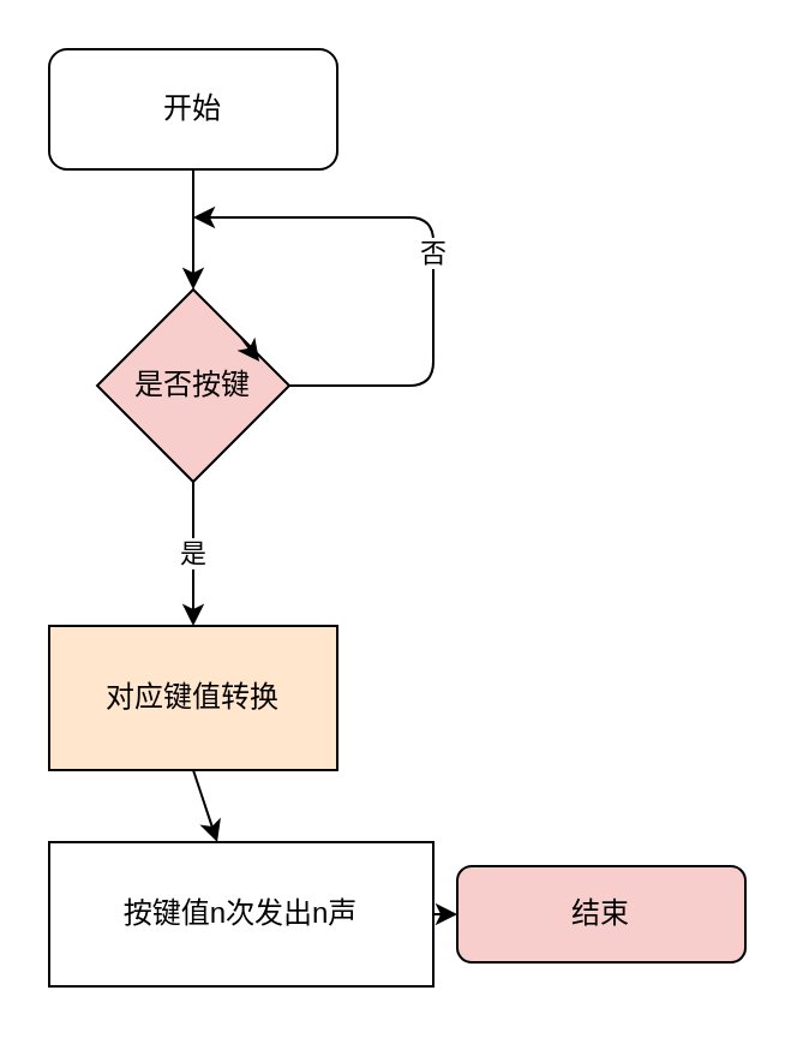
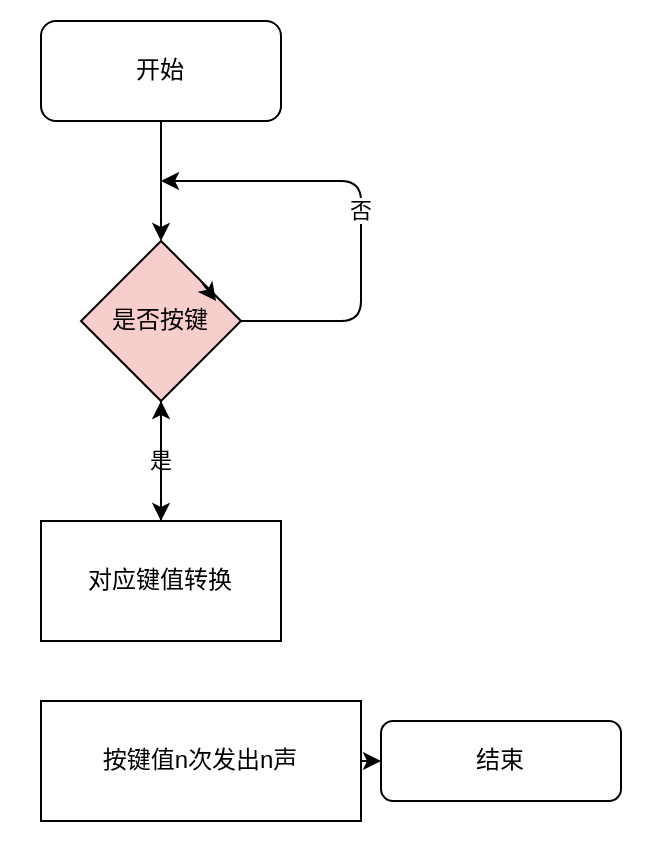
  <mxCell id="0" />
  <mxCell id="1" parent="0" />
  <mxCell id="2" style="edgeStyle=none;html=1;exitX=0.5;exitY=1;exitDx=0;exitDy=0;" edge="1" parent="1" source="3" target="5"><mxGeometry relative="1" as="geometry" /></mxCell>
- <mxCell id="3" value="开始" style="rounded=1;whiteSpace=wrap;html=1;" vertex="1" parent="1"><mxGeometry x="20" y="20" width="120" height="50" as="geometry" /></mxCell>
+ <mxCell id="3" value="开始" style="rounded=1;whiteSpace=wrap;html=1;" vertex="1" parent="1"><mxGeometry x="20" y="10" width="120" height="50" as="geometry" /></mxCell>
  <mxCell id="4" value="是" style="edgeStyle=none;html=1;exitX=0.5;exitY=1;exitDx=0;exitDy=0;" edge="1" parent="1" source="5"><mxGeometry relative="1" as="geometry"><mxPoint x="80" y="260" as="targetPoint" /></mxGeometry></mxCell>
  <mxCell id="5" value="是否按键" style="rhombus;whiteSpace=wrap;html=1;fillColor=#f8cecc;" vertex="1" parent="1"><mxGeometry x="40" y="120" width="80" height="80" as="geometry" /></mxCell>
  <mxCell id="6" style="edgeStyle=none;html=1;exitX=1;exitY=0;exitDx=0;exitDy=0;entryX=0.844;entryY=0.375;entryDx=0;entryDy=0;entryPerimeter=0;" edge="1" parent="1" source="5" target="5"><mxGeometry relative="1" as="geometry" /></mxCell>
  <mxCell id="7" value="否" style="endArrow=classic;html=1;" edge="1" parent="1"><mxGeometry width="50" height="50" relative="1" as="geometry"><mxPoint x="120" y="160" as="sourcePoint" /><mxPoint x="80" y="90" as="targetPoint" /><Array as="points"><mxPoint x="180" y="160" /><mxPoint x="180" y="90" /></Array></mxGeometry></mxCell>
- <mxCell id="8" style="edgeStyle=none;html=1;exitX=0.5;exitY=1;exitDx=0;exitDy=0;" edge="1" parent="1" source="9" target="11"><mxGeometry relative="1" as="geometry"><mxPoint x="80" y="350" as="targetPoint" /></mxGeometry></mxCell>
- <mxCell id="9" value="对应键值转换" style="rounded=0;whiteSpace=wrap;html=1;fillColor=#ffe6cc;" vertex="1" parent="1"><mxGeometry x="20" y="260" width="120" height="60" as="geometry" /></mxCell>
+ <mxCell id="8" style="edgeStyle=none;html=1;exitX=0.5;exitY=1;exitDx=0;exitDy=0;" edge="1" parent="1" source="9" target="5"><mxGeometry relative="1" as="geometry"><mxPoint x="80" y="350" as="targetPoint" /></mxGeometry></mxCell>
+ <mxCell id="9" value="对应键值转换" style="rounded=0;whiteSpace=wrap;html=1;" vertex="1" parent="1"><mxGeometry x="20" y="260" width="120" height="60" as="geometry" /></mxCell>
  <mxCell id="10" style="edgeStyle=none;html=1;" edge="1" parent="1" source="11"><mxGeometry relative="1" as="geometry"><mxPoint x="190" y="380" as="targetPoint" /></mxGeometry></mxCell>
  <mxCell id="11" value="按键值n次发出n声" style="rounded=0;whiteSpace=wrap;html=1;" vertex="1" parent="1"><mxGeometry x="20" y="350" width="160" height="60" as="geometry" /></mxCell>
- <mxCell id="12" value="结束" style="rounded=1;whiteSpace=wrap;html=1;fillColor=#f8cecc;" vertex="1" parent="1"><mxGeometry x="190" y="360" width="120" height="40" as="geometry" /></mxCell>
+ <mxCell id="12" value="结束" style="rounded=1;whiteSpace=wrap;html=1;" vertex="1" parent="1"><mxGeometry x="190" y="360" width="120" height="40" as="geometry" /></mxCell>
